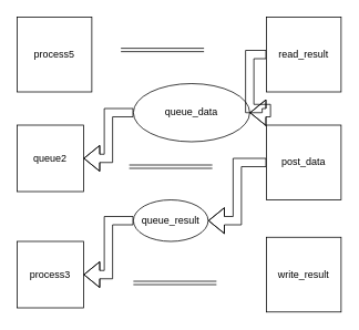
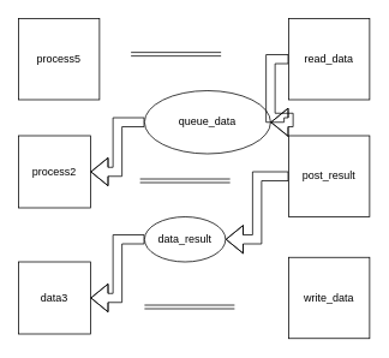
  <mxCell id="0" />
  <mxCell id="1" parent="0" />
  <mxCell id="2" value="process5" style="whiteSpace=wrap;html=1;aspect=fixed;" vertex="1" parent="1"><mxGeometry x="20" y="20" width="90" height="90" as="geometry" /></mxCell>
- <mxCell id="3" value="queue2" style="whiteSpace=wrap;html=1;aspect=fixed;" vertex="1" parent="1"><mxGeometry x="20" y="150" width="80" height="80" as="geometry" /></mxCell>
- <mxCell id="4" value="process3" style="whiteSpace=wrap;html=1;aspect=fixed;" vertex="1" parent="1"><mxGeometry x="20" y="290" width="80" height="80" as="geometry" /></mxCell>
+ <mxCell id="3" value="process2" style="whiteSpace=wrap;html=1;aspect=fixed;" vertex="1" parent="1"><mxGeometry x="20" y="150" width="80" height="80" as="geometry" /></mxCell>
+ <mxCell id="4" value="data3" style="whiteSpace=wrap;html=1;aspect=fixed;" vertex="1" parent="1"><mxGeometry x="20" y="290" width="80" height="80" as="geometry" /></mxCell>
  <mxCell id="5" style="edgeStyle=orthogonalEdgeStyle;shape=flexArrow;rounded=0;orthogonalLoop=1;jettySize=auto;html=1;entryX=1;entryY=0.5;entryDx=0;entryDy=0;" edge="1" parent="1" source="6" target="3"><mxGeometry relative="1" as="geometry" /></mxCell>
  <mxCell id="6" value="queue_data" style="ellipse;whiteSpace=wrap;html=1;" vertex="1" parent="1"><mxGeometry x="160" y="100" width="140" height="70" as="geometry" /></mxCell>
  <mxCell id="7" style="edgeStyle=orthogonalEdgeStyle;shape=flexArrow;rounded=0;orthogonalLoop=1;jettySize=auto;html=1;entryX=1;entryY=0.5;entryDx=0;entryDy=0;" edge="1" parent="1" source="8" target="6"><mxGeometry relative="1" as="geometry" /></mxCell>
- <mxCell id="8" value="read_result" style="whiteSpace=wrap;html=1;aspect=fixed;" vertex="1" parent="1"><mxGeometry x="320" y="20" width="90" height="90" as="geometry" /></mxCell>
+ <mxCell id="8" value="read_data" style="whiteSpace=wrap;html=1;aspect=fixed;" vertex="1" parent="1"><mxGeometry x="320" y="20" width="90" height="90" as="geometry" /></mxCell>
  <mxCell id="9" value="" style="shape=link;html=1;rounded=0;" edge="1" parent="1"><mxGeometry width="100" relative="1" as="geometry"><mxPoint x="145" y="59.5" as="sourcePoint" /><mxPoint x="245" y="59.5" as="targetPoint" /></mxGeometry></mxCell>
  <mxCell id="10" style="edgeStyle=orthogonalEdgeStyle;shape=flexArrow;rounded=0;orthogonalLoop=1;jettySize=auto;html=1;entryX=1;entryY=0.5;entryDx=0;entryDy=0;" edge="1" parent="1" source="11" target="14"><mxGeometry relative="1" as="geometry" /></mxCell>
- <mxCell id="11" value="post_data" style="whiteSpace=wrap;html=1;aspect=fixed;" vertex="1" parent="1"><mxGeometry x="320" y="150" width="90" height="90" as="geometry" /></mxCell>
+ <mxCell id="11" value="post_result" style="whiteSpace=wrap;html=1;aspect=fixed;" vertex="1" parent="1"><mxGeometry x="320" y="150" width="90" height="90" as="geometry" /></mxCell>
  <mxCell id="12" value="" style="shape=link;html=1;rounded=0;" edge="1" parent="1"><mxGeometry width="100" relative="1" as="geometry"><mxPoint x="155" y="200" as="sourcePoint" /><mxPoint x="255" y="200" as="targetPoint" /></mxGeometry></mxCell>
  <mxCell id="13" style="edgeStyle=orthogonalEdgeStyle;shape=flexArrow;rounded=0;orthogonalLoop=1;jettySize=auto;html=1;entryX=1;entryY=0.5;entryDx=0;entryDy=0;" edge="1" parent="1" source="14" target="4"><mxGeometry relative="1" as="geometry" /></mxCell>
- <mxCell id="14" value="queue_result" style="ellipse;whiteSpace=wrap;html=1;" vertex="1" parent="1"><mxGeometry x="160" y="240" width="90" height="50" as="geometry" /></mxCell>
- <mxCell id="15" value="write_result" style="whiteSpace=wrap;html=1;aspect=fixed;" vertex="1" parent="1"><mxGeometry x="320" y="285" width="90" height="90" as="geometry" /></mxCell>
+ <mxCell id="14" value="data_result" style="ellipse;whiteSpace=wrap;html=1;" vertex="1" parent="1"><mxGeometry x="160" y="240" width="90" height="50" as="geometry" /></mxCell>
+ <mxCell id="15" value="write_data" style="whiteSpace=wrap;html=1;aspect=fixed;" vertex="1" parent="1"><mxGeometry x="320" y="285" width="90" height="90" as="geometry" /></mxCell>
  <mxCell id="16" value="" style="shape=link;html=1;rounded=0;" edge="1" parent="1"><mxGeometry width="100" relative="1" as="geometry"><mxPoint x="160" y="340" as="sourcePoint" /><mxPoint x="260" y="340" as="targetPoint" /></mxGeometry></mxCell>
